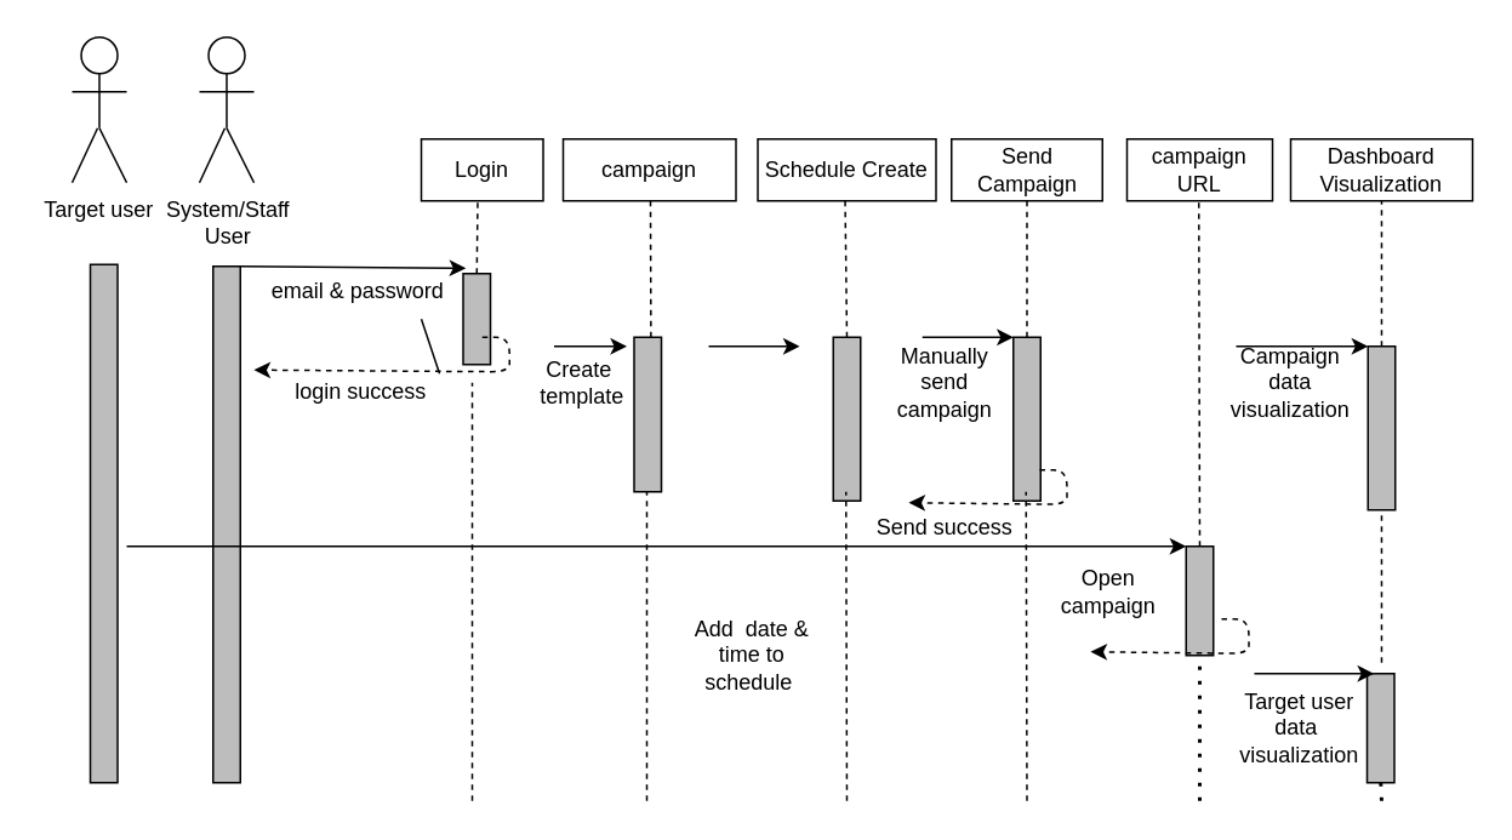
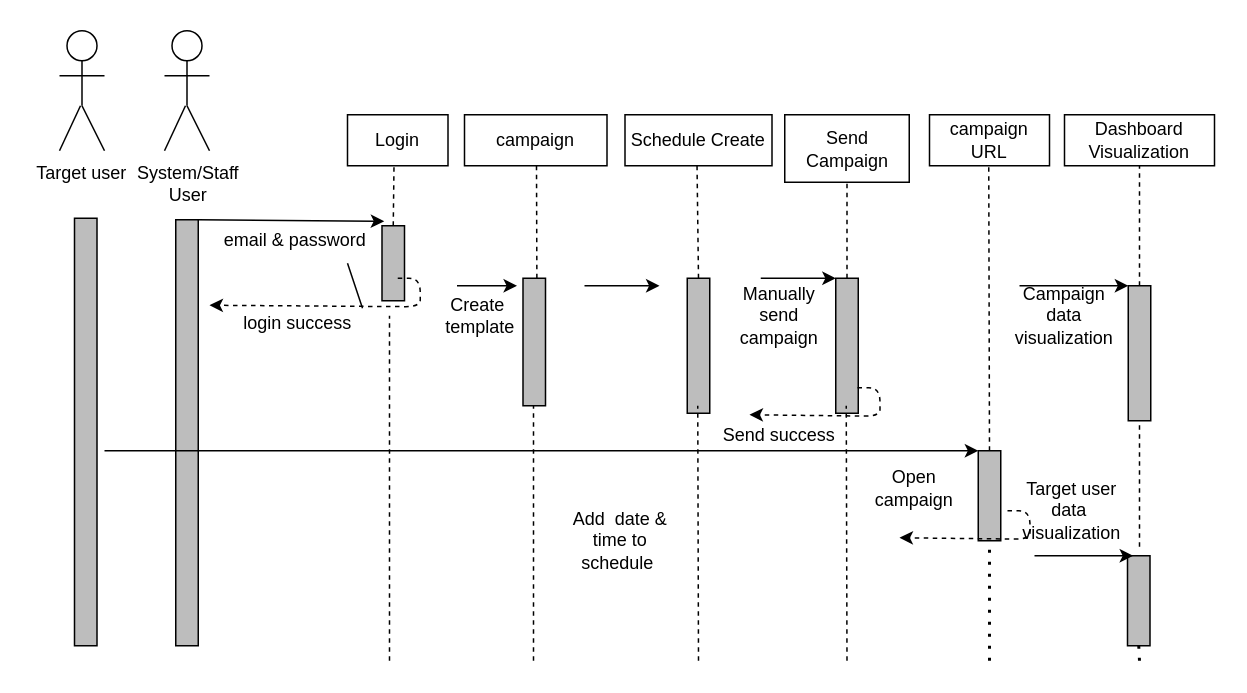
  <mxCell id="0" />
  <mxCell id="1" parent="0" />
  <mxCell id="2" value="campaign" style="rounded=0;whiteSpace=wrap;html=1;container=0;" vertex="1" parent="1"><mxGeometry x="309" y="76" width="95" height="34" as="geometry" /></mxCell>
- <mxCell id="3" value="Send Campaign" style="rounded=0;whiteSpace=wrap;html=1;container=0;" vertex="1" parent="1"><mxGeometry x="522.5" y="76" width="83" height="34" as="geometry" /></mxCell>
+ <mxCell id="3" value="Send Campaign" style="rounded=0;whiteSpace=wrap;html=1;container=0;" vertex="1" parent="1"><mxGeometry x="522.5" y="76" width="83" height="45" as="geometry" /></mxCell>
  <mxCell id="4" value="Login" style="rounded=0;whiteSpace=wrap;html=1;container=0;" vertex="1" parent="1"><mxGeometry x="231" y="76" width="67" height="34" as="geometry" /></mxCell>
  <mxCell id="5" value="Schedule Create" style="rounded=0;whiteSpace=wrap;html=1;container=0;" vertex="1" parent="1"><mxGeometry x="416" y="76" width="98" height="34" as="geometry" /></mxCell>
  <mxCell id="6" value="Dashboard&lt;br&gt;Visualization" style="rounded=0;whiteSpace=wrap;html=1;container=0;" vertex="1" parent="1"><mxGeometry x="709" y="76" width="100" height="34" as="geometry" /></mxCell>
  <mxCell id="7" value="" style="rounded=0;whiteSpace=wrap;html=1;container=0;fillColor=#BDBDBD;" vertex="1" parent="1"><mxGeometry x="348" y="185" width="15" height="85" as="geometry" /></mxCell>
  <mxCell id="8" value="" style="endArrow=classic;html=1;rounded=0;strokeWidth=1;exitX=1;exitY=0;exitDx=0;exitDy=0;" edge="1" parent="1" source="28"><mxGeometry x="94" y="143" width="50" height="50" as="geometry"><mxPoint x="185.5" y="147" as="sourcePoint" /><mxPoint x="255.5" y="147" as="targetPoint" /></mxGeometry></mxCell>
  <mxCell id="9" value="" style="endArrow=classic;html=1;rounded=0;strokeWidth=1;" edge="1" parent="1"><mxGeometry x="85" y="146" width="50" height="50" as="geometry"><mxPoint x="304" y="190" as="sourcePoint" /><mxPoint x="344" y="190" as="targetPoint" /><Array as="points"><mxPoint x="314" y="190" /></Array></mxGeometry></mxCell>
  <mxCell id="10" value="" style="rounded=0;whiteSpace=wrap;html=1;container=0;fillColor=#BDBDBD;" vertex="1" parent="1"><mxGeometry x="457.5" y="185" width="15" height="90" as="geometry" /></mxCell>
  <mxCell id="11" value="" style="endArrow=classic;html=1;rounded=0;strokeWidth=1;" edge="1" parent="1"><mxGeometry x="60" y="136" width="50" height="50" as="geometry"><mxPoint x="389" y="190" as="sourcePoint" /><mxPoint x="439" y="190" as="targetPoint" /></mxGeometry></mxCell>
  <mxCell id="12" value="Add&amp;nbsp; date &amp;amp; time to schedule&amp;nbsp;" style="text;html=1;strokeColor=none;fillColor=none;align=center;verticalAlign=middle;whiteSpace=wrap;rounded=0;container=0;" vertex="1" parent="1"><mxGeometry x="367.5" y="345" width="90" height="30" as="geometry" /></mxCell>
  <mxCell id="13" value="Create&lt;br&gt;&amp;nbsp;template" style="text;html=1;strokeColor=none;fillColor=none;align=center;verticalAlign=middle;whiteSpace=wrap;rounded=0;container=0;" vertex="1" parent="1"><mxGeometry x="273" y="185" width="90" height="50" as="geometry" /></mxCell>
  <mxCell id="14" value="" style="rounded=0;whiteSpace=wrap;html=1;container=0;fillColor=#BDBDBD;" vertex="1" parent="1"><mxGeometry x="751.5" y="190" width="15" height="90" as="geometry" /></mxCell>
  <mxCell id="15" value="" style="endArrow=none;dashed=1;html=1;strokeWidth=1;rounded=0;exitX=0.5;exitY=0;exitDx=0;exitDy=0;entryX=0.5;entryY=1;entryDx=0;entryDy=0;" edge="1" parent="1" source="14" target="6"><mxGeometry x="60" y="136" width="50" height="50" as="geometry"><mxPoint x="689" y="190" as="sourcePoint" /><mxPoint x="706" y="130" as="targetPoint" /></mxGeometry></mxCell>
  <mxCell id="16" value="email &amp;amp; password&amp;nbsp;" style="text;html=1;strokeColor=none;fillColor=none;align=center;verticalAlign=middle;whiteSpace=wrap;rounded=0;container=0;" vertex="1" parent="1"><mxGeometry x="139" y="145" width="118" height="30" as="geometry" /></mxCell>
  <mxCell id="17" value="" style="endArrow=none;dashed=1;html=1;strokeWidth=1;rounded=0;exitX=0.75;exitY=0;exitDx=0;exitDy=0;" edge="1" parent="1"><mxGeometry x="82" y="136" width="50" height="50" as="geometry"><mxPoint x="357.25" y="185" as="sourcePoint" /><mxPoint x="357" y="110" as="targetPoint" /></mxGeometry></mxCell>
  <mxCell id="18" value="" style="endArrow=none;dashed=1;html=1;strokeWidth=1;rounded=0;exitX=0.5;exitY=0;exitDx=0;exitDy=0;" edge="1" parent="1" source="10"><mxGeometry x="60" y="136" width="50" height="50" as="geometry"><mxPoint x="459" y="180" as="sourcePoint" /><mxPoint x="464" y="108" as="targetPoint" /></mxGeometry></mxCell>
  <mxCell id="19" value="login success" style="text;html=1;strokeColor=none;fillColor=none;align=center;verticalAlign=middle;whiteSpace=wrap;rounded=0;container=0;" vertex="1" parent="1"><mxGeometry x="153" y="200" width="90" height="30" as="geometry" /></mxCell>
  <mxCell id="20" value="campaign &lt;br&gt;URL" style="rounded=0;whiteSpace=wrap;html=1;container=0;" vertex="1" parent="1"><mxGeometry x="619" y="76" width="80" height="34" as="geometry" /></mxCell>
  <mxCell id="21" value="Manually send campaign" style="text;html=1;strokeColor=none;fillColor=none;align=center;verticalAlign=middle;whiteSpace=wrap;rounded=0;container=0;" vertex="1" parent="1"><mxGeometry x="489" y="195" width="60" height="30" as="geometry" /></mxCell>
  <mxCell id="22" value="" style="rounded=0;whiteSpace=wrap;html=1;container=0;fillColor=#BDBDBD;" vertex="1" parent="1"><mxGeometry x="254" y="150" width="15" height="50" as="geometry" /></mxCell>
  <mxCell id="23" value="" style="endArrow=classic;html=1;rounded=1;strokeWidth=1;dashed=1;" edge="1" parent="1"><mxGeometry x="263.5" y="265" width="50" height="50" as="geometry"><mxPoint x="264.5" y="185" as="sourcePoint" /><mxPoint x="139" y="203" as="targetPoint" /><Array as="points"><mxPoint x="279.5" y="185" /><mxPoint x="279.5" y="204" /></Array></mxGeometry></mxCell>
  <mxCell id="24" value="" style="rounded=0;whiteSpace=wrap;html=1;container=0;fillColor=#BDBDBD;" vertex="1" parent="1"><mxGeometry x="556.5" y="185" width="15" height="90" as="geometry" /></mxCell>
  <mxCell id="25" value="" style="rounded=0;whiteSpace=wrap;html=1;container=0;fillColor=#BDBDBD;" vertex="1" parent="1"><mxGeometry x="651.5" y="300" width="15" height="60" as="geometry" /></mxCell>
  <mxCell id="26" value="" style="endArrow=classic;html=1;rounded=1;strokeWidth=1;dashed=1;" edge="1" parent="1"><mxGeometry x="570" y="338" width="50" height="50" as="geometry"><mxPoint x="571" y="258" as="sourcePoint" /><mxPoint x="499" y="276" as="targetPoint" /><Array as="points"><mxPoint x="586" y="258" /><mxPoint x="586" y="277" /></Array></mxGeometry></mxCell>
  <mxCell id="27" value="" style="rounded=0;whiteSpace=wrap;html=1;container=0;fillColor=#BDBDBD;" vertex="1" parent="1"><mxGeometry x="49" y="145" width="15" height="285" as="geometry" /></mxCell>
  <mxCell id="28" value="" style="rounded=0;whiteSpace=wrap;html=1;container=0;fillColor=#BDBDBD;" vertex="1" parent="1"><mxGeometry x="116.5" y="146" width="15" height="284" as="geometry" /></mxCell>
  <mxCell id="29" value="" style="endArrow=none;dashed=1;html=1;strokeWidth=1;rounded=1;" edge="1" parent="1"><mxGeometry width="50" height="50" relative="1" as="geometry"><mxPoint x="259" y="440" as="sourcePoint" /><mxPoint x="259" y="210" as="targetPoint" /></mxGeometry></mxCell>
  <mxCell id="30" value="" style="rounded=0;whiteSpace=wrap;html=1;container=0;fillColor=#BDBDBD;" vertex="1" parent="1"><mxGeometry x="751" y="370" width="15" height="60" as="geometry" /></mxCell>
  <mxCell id="31" style="edgeStyle=orthogonalEdgeStyle;rounded=1;orthogonalLoop=1;jettySize=auto;html=1;exitX=0.5;exitY=1;exitDx=0;exitDy=0;dashed=1;strokeWidth=1;" edge="1" parent="1" source="16" target="16"><mxGeometry relative="1" as="geometry" /></mxCell>
  <mxCell id="32" value="" style="endArrow=none;dashed=1;html=1;strokeWidth=1;rounded=0;" edge="1" parent="1"><mxGeometry x="80" y="296" width="50" height="50" as="geometry"><mxPoint x="355" y="440" as="sourcePoint" /><mxPoint x="355" y="270" as="targetPoint" /></mxGeometry></mxCell>
  <mxCell id="33" value="" style="endArrow=none;dashed=1;html=1;strokeWidth=1;rounded=0;" edge="1" parent="1"><mxGeometry x="189.5" y="296" width="50" height="50" as="geometry"><mxPoint x="465" y="440" as="sourcePoint" /><mxPoint x="464.5" y="270" as="targetPoint" /></mxGeometry></mxCell>
  <mxCell id="34" value="" style="endArrow=none;dashed=1;html=1;strokeWidth=1;rounded=0;" edge="1" parent="1"><mxGeometry x="288.5" y="296" width="50" height="50" as="geometry"><mxPoint x="564" y="440" as="sourcePoint" /><mxPoint x="563.5" y="270" as="targetPoint" /></mxGeometry></mxCell>
  <mxCell id="35" value="" style="endArrow=none;dashed=1;html=1;strokeWidth=1;rounded=0;exitX=0.5;exitY=0;exitDx=0;exitDy=0;" edge="1" parent="1" source="25"><mxGeometry x="383.5" y="136" width="50" height="50" as="geometry"><mxPoint x="659" y="190" as="sourcePoint" /><mxPoint x="658.5" y="110" as="targetPoint" /></mxGeometry></mxCell>
  <mxCell id="36" value="" style="endArrow=none;dashed=1;html=1;strokeWidth=1;rounded=0;" edge="1" parent="1"><mxGeometry x="393.5" y="146" width="50" height="50" as="geometry"><mxPoint x="759" y="364" as="sourcePoint" /><mxPoint x="759" y="280" as="targetPoint" /></mxGeometry></mxCell>
  <mxCell id="37" value="" style="endArrow=none;dashed=1;html=1;dashPattern=1 3;strokeWidth=2;rounded=1;entryX=0.5;entryY=1;entryDx=0;entryDy=0;" edge="1" parent="1" target="25"><mxGeometry width="50" height="50" relative="1" as="geometry"><mxPoint x="659" y="440" as="sourcePoint" /><mxPoint x="709" y="370" as="targetPoint" /></mxGeometry></mxCell>
  <mxCell id="38" value="" style="endArrow=classic;html=1;rounded=1;strokeWidth=1;entryX=0;entryY=0;entryDx=0;entryDy=0;" edge="1" parent="1" target="25"><mxGeometry width="50" height="50" relative="1" as="geometry"><mxPoint x="69" y="300" as="sourcePoint" /><mxPoint x="239" y="300" as="targetPoint" /></mxGeometry></mxCell>
  <mxCell id="39" value="Open campaign" style="text;html=1;strokeColor=none;fillColor=none;align=center;verticalAlign=middle;whiteSpace=wrap;rounded=0;" vertex="1" parent="1"><mxGeometry x="579" y="310" width="60" height="30" as="geometry" /></mxCell>
  <mxCell id="40" value="" style="endArrow=classic;html=1;rounded=1;strokeWidth=1;dashed=1;" edge="1" parent="1"><mxGeometry x="670" y="420" width="50" height="50" as="geometry"><mxPoint x="671" y="340" as="sourcePoint" /><mxPoint x="599" y="358" as="targetPoint" /><Array as="points"><mxPoint x="686" y="340" /><mxPoint x="686" y="359" /></Array></mxGeometry></mxCell>
  <mxCell id="41" value="Send success" style="text;html=1;strokeColor=none;fillColor=none;align=center;verticalAlign=middle;whiteSpace=wrap;rounded=0;" vertex="1" parent="1"><mxGeometry x="479" y="275" width="80" height="30" as="geometry" /></mxCell>
  <mxCell id="42" value="" style="endArrow=none;dashed=1;html=1;dashPattern=1 3;strokeWidth=2;rounded=1;entryX=0.5;entryY=1;entryDx=0;entryDy=0;" edge="1" parent="1" target="30"><mxGeometry width="50" height="50" relative="1" as="geometry"><mxPoint x="759" y="440" as="sourcePoint" /><mxPoint x="799" y="430" as="targetPoint" /></mxGeometry></mxCell>
  <mxCell id="43" value="" style="endArrow=classic;html=1;rounded=1;strokeWidth=1;entryX=0;entryY=0;entryDx=0;entryDy=0;" edge="1" parent="1" target="14"><mxGeometry width="50" height="50" relative="1" as="geometry"><mxPoint x="679" y="190" as="sourcePoint" /><mxPoint x="689" y="180" as="targetPoint" /></mxGeometry></mxCell>
  <mxCell id="44" value="Campaign data visualization" style="text;html=1;strokeColor=none;fillColor=none;align=center;verticalAlign=middle;whiteSpace=wrap;rounded=0;" vertex="1" parent="1"><mxGeometry x="679" y="195" width="60" height="30" as="geometry" /></mxCell>
- <mxCell id="45" value="Target user data&amp;nbsp;&lt;br&gt;visualization" style="text;html=1;strokeColor=none;fillColor=none;align=center;verticalAlign=middle;whiteSpace=wrap;rounded=0;" vertex="1" parent="1"><mxGeometry x="679" y="385" width="70" height="30" as="geometry" /></mxCell>
+ <mxCell id="45" value="Target user data&amp;nbsp;&lt;br&gt;visualization" style="text;html=1;strokeColor=none;fillColor=none;align=center;verticalAlign=middle;whiteSpace=wrap;rounded=0;" vertex="1" parent="1"><mxGeometry x="679" y="325" width="70" height="30" as="geometry" /></mxCell>
  <mxCell id="46" value="" style="endArrow=classic;html=1;rounded=1;strokeWidth=1;entryX=0.25;entryY=0;entryDx=0;entryDy=0;" edge="1" parent="1" target="30"><mxGeometry width="50" height="50" relative="1" as="geometry"><mxPoint x="689" y="370" as="sourcePoint" /><mxPoint x="759" y="360" as="targetPoint" /></mxGeometry></mxCell>
  <mxCell id="47" value="" style="endArrow=none;dashed=1;html=1;strokeWidth=1;rounded=0;entryX=0.5;entryY=1;entryDx=0;entryDy=0;" edge="1" parent="1" source="24" target="3"><mxGeometry x="70" y="146" width="50" height="50" as="geometry"><mxPoint x="475" y="195" as="sourcePoint" /><mxPoint x="474" y="118" as="targetPoint" /></mxGeometry></mxCell>
  <mxCell id="48" value="" style="endArrow=none;dashed=1;html=1;strokeWidth=1;rounded=0;exitX=0.5;exitY=0;exitDx=0;exitDy=0;" edge="1" parent="1" source="22"><mxGeometry x="92" y="146" width="50" height="50" as="geometry"><mxPoint x="367.25" y="195" as="sourcePoint" /><mxPoint x="262" y="110" as="targetPoint" /></mxGeometry></mxCell>
  <mxCell id="49" value="" style="endArrow=none;html=1;rounded=1;strokeWidth=1;" edge="1" parent="1"><mxGeometry width="50" height="50" relative="1" as="geometry"><mxPoint x="231" y="175" as="sourcePoint" /><mxPoint x="241" y="205" as="targetPoint" /></mxGeometry></mxCell>
  <mxCell id="50" value="" style="group" vertex="1" connectable="0" parent="1"><mxGeometry x="39" y="20" width="30" height="80" as="geometry" /></mxCell>
  <mxCell id="51" value="" style="ellipse;whiteSpace=wrap;html=1;aspect=fixed;" vertex="1" parent="50"><mxGeometry x="5" width="20" height="20" as="geometry" /></mxCell>
  <mxCell id="52" value="" style="endArrow=none;html=1;rounded=1;strokeWidth=1;entryX=0.5;entryY=1;entryDx=0;entryDy=0;" edge="1" parent="50" target="51"><mxGeometry width="50" height="50" relative="1" as="geometry"><mxPoint x="15" y="50" as="sourcePoint" /><mxPoint x="50" y="30" as="targetPoint" /></mxGeometry></mxCell>
  <mxCell id="53" value="" style="endArrow=none;html=1;rounded=1;strokeWidth=1;" edge="1" parent="50"><mxGeometry width="50" height="50" relative="1" as="geometry"><mxPoint y="30" as="sourcePoint" /><mxPoint x="30" y="30" as="targetPoint" /></mxGeometry></mxCell>
  <mxCell id="54" value="" style="endArrow=none;html=1;rounded=1;strokeWidth=1;" edge="1" parent="50"><mxGeometry width="50" height="50" relative="1" as="geometry"><mxPoint y="80" as="sourcePoint" /><mxPoint x="14" y="50" as="targetPoint" /></mxGeometry></mxCell>
  <mxCell id="55" value="" style="endArrow=none;html=1;rounded=1;strokeWidth=1;" edge="1" parent="50"><mxGeometry width="50" height="50" relative="1" as="geometry"><mxPoint x="15" y="50" as="sourcePoint" /><mxPoint x="30" y="80" as="targetPoint" /></mxGeometry></mxCell>
  <mxCell id="56" value="" style="group" vertex="1" connectable="0" parent="1"><mxGeometry x="109" y="20" width="30" height="80" as="geometry" /></mxCell>
  <mxCell id="57" value="" style="ellipse;whiteSpace=wrap;html=1;aspect=fixed;" vertex="1" parent="56"><mxGeometry x="5" width="20" height="20" as="geometry" /></mxCell>
  <mxCell id="58" value="" style="endArrow=none;html=1;rounded=1;strokeWidth=1;entryX=0.5;entryY=1;entryDx=0;entryDy=0;" edge="1" parent="56" target="57"><mxGeometry width="50" height="50" relative="1" as="geometry"><mxPoint x="15" y="50" as="sourcePoint" /><mxPoint x="50" y="30" as="targetPoint" /></mxGeometry></mxCell>
  <mxCell id="59" value="" style="endArrow=none;html=1;rounded=1;strokeWidth=1;" edge="1" parent="56"><mxGeometry width="50" height="50" relative="1" as="geometry"><mxPoint y="30" as="sourcePoint" /><mxPoint x="30" y="30" as="targetPoint" /></mxGeometry></mxCell>
  <mxCell id="60" value="" style="endArrow=none;html=1;rounded=1;strokeWidth=1;" edge="1" parent="56"><mxGeometry width="50" height="50" relative="1" as="geometry"><mxPoint y="80" as="sourcePoint" /><mxPoint x="14" y="50" as="targetPoint" /></mxGeometry></mxCell>
  <mxCell id="61" value="" style="endArrow=none;html=1;rounded=1;strokeWidth=1;" edge="1" parent="56"><mxGeometry width="50" height="50" relative="1" as="geometry"><mxPoint x="15" y="50" as="sourcePoint" /><mxPoint x="30" y="80" as="targetPoint" /></mxGeometry></mxCell>
  <mxCell id="62" value="Target user" style="text;html=1;strokeColor=none;fillColor=none;align=center;verticalAlign=middle;whiteSpace=wrap;rounded=0;" vertex="1" parent="1"><mxGeometry x="20" y="100" width="68" height="30" as="geometry" /></mxCell>
  <mxCell id="63" value="System/Staff User" style="text;html=1;strokeColor=none;fillColor=none;align=center;verticalAlign=middle;whiteSpace=wrap;rounded=0;" vertex="1" parent="1"><mxGeometry x="95" y="107" width="60" height="30" as="geometry" /></mxCell>
  <mxCell id="64" value="" style="endArrow=classic;html=1;rounded=0;strokeWidth=1;" edge="1" parent="1"><mxGeometry x="177.5" y="131" width="50" height="50" as="geometry"><mxPoint x="506.5" y="185" as="sourcePoint" /><mxPoint x="556.5" y="185" as="targetPoint" /></mxGeometry></mxCell>
